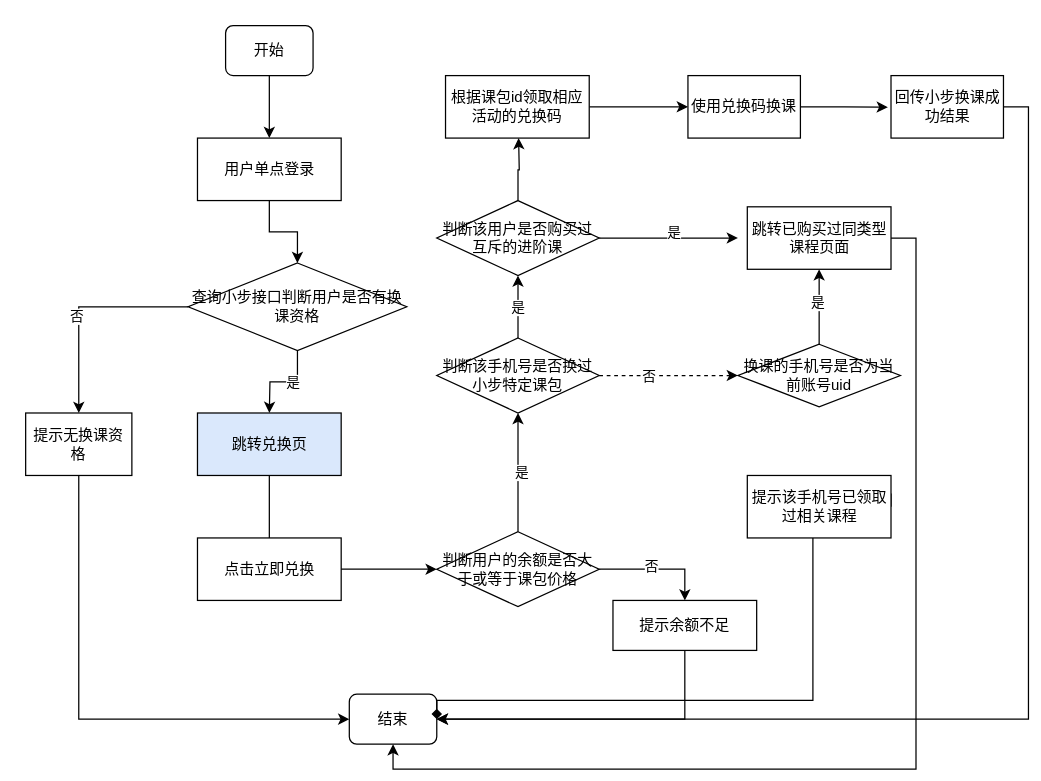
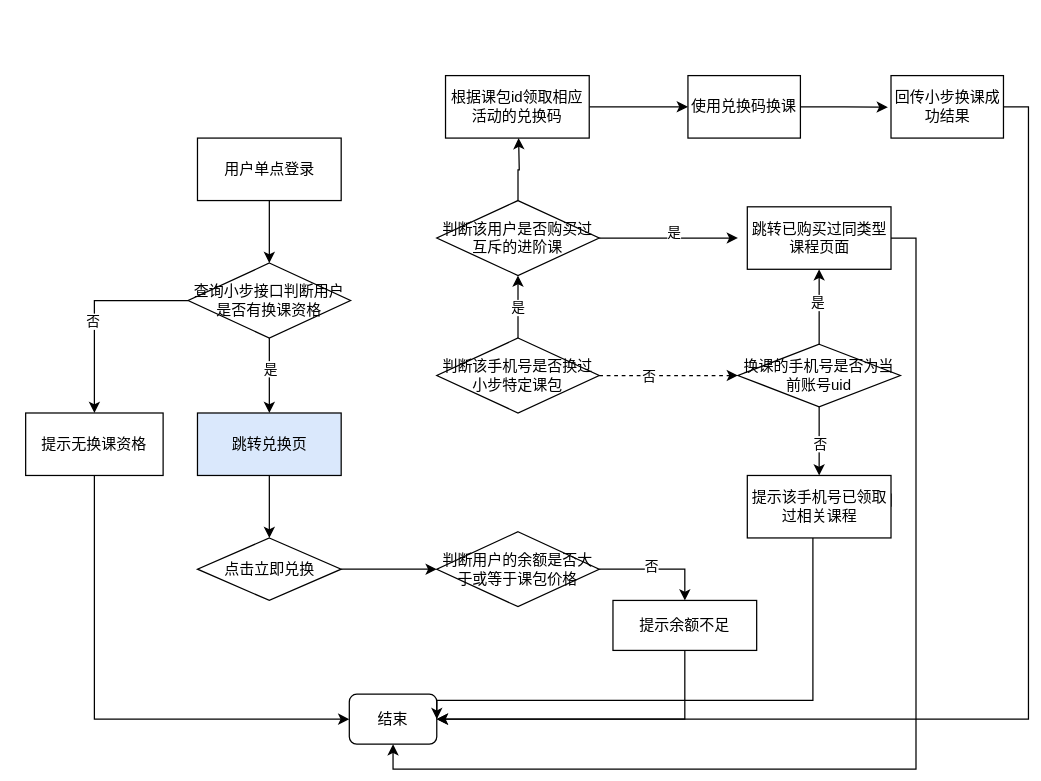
  <mxCell id="0" />
  <mxCell id="1" parent="0" />
- <mxCell id="2" value="开始" style="rounded=1;whiteSpace=wrap;html=1;" vertex="1" parent="1"><mxGeometry x="180" y="20" width="70" height="40" as="geometry" /></mxCell>
  <mxCell id="3" value="结束" style="rounded=1;whiteSpace=wrap;html=1;" vertex="1" parent="1"><mxGeometry x="279" y="555" width="70" height="40" as="geometry" /></mxCell>
  <mxCell id="4" style="edgeStyle=orthogonalEdgeStyle;rounded=0;orthogonalLoop=1;jettySize=auto;html=1;exitX=0.5;exitY=1;exitDx=0;exitDy=0;entryX=0.5;entryY=0;entryDx=0;entryDy=0;" edge="1" parent="1" source="5" target="10"><mxGeometry relative="1" as="geometry" /></mxCell>
  <mxCell id="5" value="用户单点登录" style="rounded=0;whiteSpace=wrap;html=1;" vertex="1" parent="1"><mxGeometry x="157.5" y="110" width="115" height="50" as="geometry" /></mxCell>
  <mxCell id="6" style="edgeStyle=orthogonalEdgeStyle;rounded=0;orthogonalLoop=1;jettySize=auto;html=1;exitX=0.5;exitY=1;exitDx=0;exitDy=0;" edge="1" parent="1" source="10"><mxGeometry relative="1" as="geometry"><mxPoint x="215" y="330" as="targetPoint" /></mxGeometry></mxCell>
  <mxCell id="7" value="是" style="edgeLabel;html=1;align=center;verticalAlign=middle;resizable=0;points=[];" vertex="1" connectable="0" parent="6"><mxGeometry x="-0.207" relative="1" as="geometry"><mxPoint as="offset" /></mxGeometry></mxCell>
  <mxCell id="8" style="edgeStyle=orthogonalEdgeStyle;rounded=0;orthogonalLoop=1;jettySize=auto;html=1;exitX=0;exitY=0.5;exitDx=0;exitDy=0;" edge="1" parent="1" source="10" target="12"><mxGeometry relative="1" as="geometry" /></mxCell>
  <mxCell id="9" value="否" style="edgeLabel;html=1;align=center;verticalAlign=middle;resizable=0;points=[];" vertex="1" connectable="0" parent="8"><mxGeometry x="0.086" y="-2" relative="1" as="geometry"><mxPoint y="1" as="offset" /></mxGeometry></mxCell>
- <mxCell id="10" value="查询小步接口判断用户是否有换课资格" style="rhombus;whiteSpace=wrap;html=1;" vertex="1" parent="1"><mxGeometry x="150" y="210" width="175" height="70" as="geometry" /></mxCell>
+ <mxCell id="10" value="查询小步接口判断用户是否有换课资格" style="rhombus;whiteSpace=wrap;html=1;" vertex="1" parent="1"><mxGeometry x="150" y="210" width="130" height="60" as="geometry" /></mxCell>
  <mxCell id="11" style="edgeStyle=orthogonalEdgeStyle;rounded=0;orthogonalLoop=1;jettySize=auto;html=1;exitX=0.5;exitY=1;exitDx=0;exitDy=0;entryX=0;entryY=0.5;entryDx=0;entryDy=0;" edge="1" parent="1" source="12" target="3"><mxGeometry relative="1" as="geometry" /></mxCell>
- <mxCell id="12" value="提示无换课资格" style="rounded=0;whiteSpace=wrap;html=1;" vertex="1" parent="1"><mxGeometry x="20" y="330" width="85" height="50" as="geometry" /></mxCell>
- <mxCell id="13" style="edgeStyle=orthogonalEdgeStyle;rounded=0;orthogonalLoop=1;jettySize=auto;html=1;exitX=0.5;exitY=1;exitDx=0;exitDy=0;entryX=0.5;entryY=0;entryDx=0;entryDy=0;" edge="1" parent="1" source="2" target="5"><mxGeometry relative="1" as="geometry" /></mxCell>
- <mxCell id="14" style="edgeStyle=orthogonalEdgeStyle;rounded=0;orthogonalLoop=1;jettySize=auto;html=1;exitX=0.5;exitY=1;exitDx=0;exitDy=0;entryX=0.5;entryY=0;entryDx=0;entryDy=0;endArrow=none;" edge="1" parent="1" source="15" target="16"><mxGeometry relative="1" as="geometry" /></mxCell>
+ <mxCell id="12" value="提示无换课资格" style="rounded=0;whiteSpace=wrap;html=1;" vertex="1" parent="1"><mxGeometry x="20" y="330" width="110" height="50" as="geometry" /></mxCell>
+ <mxCell id="14" style="edgeStyle=orthogonalEdgeStyle;rounded=0;orthogonalLoop=1;jettySize=auto;html=1;exitX=0.5;exitY=1;exitDx=0;exitDy=0;entryX=0.5;entryY=0;entryDx=0;entryDy=0;" edge="1" parent="1" source="15" target="16"><mxGeometry relative="1" as="geometry" /></mxCell>
  <mxCell id="15" value="跳转兑换页" style="rounded=0;whiteSpace=wrap;html=1;fillColor=#dae8fc;" vertex="1" parent="1"><mxGeometry x="157.5" y="330" width="115" height="50" as="geometry" /></mxCell>
- <mxCell id="16" value="点击立即兑换" style="rounded=0;whiteSpace=wrap;html=1;" vertex="1" parent="1"><mxGeometry x="157.5" y="430" width="115" height="50" as="geometry" /></mxCell>
+ <mxCell id="16" value="点击立即兑换" style="rhombus;whiteSpace=wrap;html=1;" vertex="1" parent="1"><mxGeometry x="157.5" y="430" width="115" height="50" as="geometry" /></mxCell>
  <mxCell id="17" style="edgeStyle=orthogonalEdgeStyle;rounded=0;orthogonalLoop=1;jettySize=auto;html=1;exitX=1;exitY=0.5;exitDx=0;exitDy=0;entryX=0.5;entryY=0;entryDx=0;entryDy=0;" edge="1" parent="1" source="21" target="24"><mxGeometry relative="1" as="geometry" /></mxCell>
  <mxCell id="18" value="否" style="edgeLabel;html=1;align=center;verticalAlign=middle;resizable=0;points=[];" vertex="1" connectable="0" parent="17"><mxGeometry x="-0.123" y="3" relative="1" as="geometry"><mxPoint as="offset" /></mxGeometry></mxCell>
- <mxCell id="19" style="edgeStyle=orthogonalEdgeStyle;rounded=0;orthogonalLoop=1;jettySize=auto;html=1;exitX=0.5;exitY=0;exitDx=0;exitDy=0;entryX=0.5;entryY=1;entryDx=0;entryDy=0;" edge="1" parent="1" source="21" target="29"><mxGeometry relative="1" as="geometry" /></mxCell>
- <mxCell id="20" value="是" style="edgeLabel;html=1;align=center;verticalAlign=middle;resizable=0;points=[];" vertex="1" connectable="0" parent="19"><mxGeometry x="0.011" y="-2" relative="1" as="geometry"><mxPoint as="offset" /></mxGeometry></mxCell>
  <mxCell id="21" value="判断用户的余额是否大于或等于课包价格" style="rhombus;whiteSpace=wrap;html=1;" vertex="1" parent="1"><mxGeometry x="349" y="425" width="130" height="60" as="geometry" /></mxCell>
  <mxCell id="22" style="edgeStyle=orthogonalEdgeStyle;rounded=0;orthogonalLoop=1;jettySize=auto;html=1;exitX=1;exitY=0.5;exitDx=0;exitDy=0;entryX=0;entryY=0.5;entryDx=0;entryDy=0;" edge="1" parent="1" source="16" target="21"><mxGeometry relative="1" as="geometry" /></mxCell>
  <mxCell id="23" style="edgeStyle=orthogonalEdgeStyle;rounded=0;orthogonalLoop=1;jettySize=auto;html=1;exitX=0.5;exitY=1;exitDx=0;exitDy=0;entryX=1;entryY=0.5;entryDx=0;entryDy=0;" edge="1" parent="1" source="24" target="3"><mxGeometry relative="1" as="geometry" /></mxCell>
  <mxCell id="24" value="提示余额不足" style="rounded=0;whiteSpace=wrap;html=1;" vertex="1" parent="1"><mxGeometry x="490" y="480" width="115" height="40" as="geometry" /></mxCell>
  <mxCell id="25" style="edgeStyle=orthogonalEdgeStyle;rounded=0;orthogonalLoop=1;jettySize=auto;html=1;exitX=1;exitY=0.5;exitDx=0;exitDy=0;entryX=0;entryY=0.5;entryDx=0;entryDy=0;dashed=1;" edge="1" parent="1" source="29" target="34"><mxGeometry relative="1" as="geometry" /></mxCell>
  <mxCell id="26" value="否" style="edgeLabel;html=1;align=center;verticalAlign=middle;resizable=0;points=[];" vertex="1" connectable="0" parent="25"><mxGeometry x="-0.304" relative="1" as="geometry"><mxPoint as="offset" /></mxGeometry></mxCell>
  <mxCell id="27" style="edgeStyle=orthogonalEdgeStyle;rounded=0;orthogonalLoop=1;jettySize=auto;html=1;exitX=0.5;exitY=0;exitDx=0;exitDy=0;entryX=0.5;entryY=1;entryDx=0;entryDy=0;" edge="1" parent="1" source="29" target="40"><mxGeometry relative="1" as="geometry" /></mxCell>
  <mxCell id="28" value="是" style="edgeLabel;html=1;align=center;verticalAlign=middle;resizable=0;points=[];" vertex="1" connectable="0" parent="27"><mxGeometry x="-0.01" y="1" relative="1" as="geometry"><mxPoint as="offset" /></mxGeometry></mxCell>
  <mxCell id="29" value="判断该手机号是否换过小步特定课包" style="rhombus;whiteSpace=wrap;html=1;" vertex="1" parent="1"><mxGeometry x="349" y="270" width="130" height="60" as="geometry" /></mxCell>
+ <mxCell id="30" value="" style="edgeStyle=orthogonalEdgeStyle;rounded=0;orthogonalLoop=1;jettySize=auto;html=1;" edge="1" parent="1" source="34" target="36"><mxGeometry relative="1" as="geometry" /></mxCell>
+ <mxCell id="31" value="否" style="edgeLabel;html=1;align=center;verticalAlign=middle;resizable=0;points=[];" vertex="1" connectable="0" parent="30"><mxGeometry x="0.067" relative="1" as="geometry"><mxPoint as="offset" /></mxGeometry></mxCell>
  <mxCell id="32" style="edgeStyle=orthogonalEdgeStyle;rounded=0;orthogonalLoop=1;jettySize=auto;html=1;exitX=0.5;exitY=0;exitDx=0;exitDy=0;entryX=0.5;entryY=1;entryDx=0;entryDy=0;" edge="1" parent="1" source="34" target="42"><mxGeometry relative="1" as="geometry" /></mxCell>
  <mxCell id="33" value="是" style="edgeLabel;html=1;align=center;verticalAlign=middle;resizable=0;points=[];" vertex="1" connectable="0" parent="32"><mxGeometry x="0.117" y="2" relative="1" as="geometry"><mxPoint as="offset" /></mxGeometry></mxCell>
  <mxCell id="34" value="换课的手机号是否为当前账号uid" style="rhombus;whiteSpace=wrap;html=1;" vertex="1" parent="1"><mxGeometry x="590" y="275" width="130" height="50" as="geometry" /></mxCell>
- <mxCell id="35" style="edgeStyle=orthogonalEdgeStyle;rounded=0;orthogonalLoop=1;jettySize=auto;html=1;exitX=1;exitY=0.5;exitDx=0;exitDy=0;entryX=1;entryY=0.5;entryDx=0;entryDy=0;endArrow=diamond;" edge="1" parent="1" source="36" target="3"><mxGeometry relative="1" as="geometry"><Array as="points"><mxPoint x="650" y="395" /><mxPoint x="650" y="560" /></Array></mxGeometry></mxCell>
+ <mxCell id="35" style="edgeStyle=orthogonalEdgeStyle;rounded=0;orthogonalLoop=1;jettySize=auto;html=1;exitX=1;exitY=0.5;exitDx=0;exitDy=0;entryX=1;entryY=0.5;entryDx=0;entryDy=0;" edge="1" parent="1" source="36" target="3"><mxGeometry relative="1" as="geometry"><Array as="points"><mxPoint x="650" y="395" /><mxPoint x="650" y="560" /></Array></mxGeometry></mxCell>
  <mxCell id="36" value="提示该手机号已领取过相关课程" style="rounded=0;whiteSpace=wrap;html=1;" vertex="1" parent="1"><mxGeometry x="597.5" y="380" width="115" height="50" as="geometry" /></mxCell>
  <mxCell id="37" style="edgeStyle=orthogonalEdgeStyle;rounded=0;orthogonalLoop=1;jettySize=auto;html=1;exitX=1;exitY=0.5;exitDx=0;exitDy=0;" edge="1" parent="1" source="40"><mxGeometry relative="1" as="geometry"><mxPoint x="590" y="190" as="targetPoint" /></mxGeometry></mxCell>
  <mxCell id="38" value="是" style="edgeLabel;html=1;align=center;verticalAlign=middle;resizable=0;points=[];" vertex="1" connectable="0" parent="37"><mxGeometry x="0.084" y="5" relative="1" as="geometry"><mxPoint as="offset" /></mxGeometry></mxCell>
  <mxCell id="39" style="edgeStyle=orthogonalEdgeStyle;rounded=0;orthogonalLoop=1;jettySize=auto;html=1;exitX=0.5;exitY=0;exitDx=0;exitDy=0;" edge="1" parent="1" source="40"><mxGeometry relative="1" as="geometry"><mxPoint x="414.5" y="110" as="targetPoint" /></mxGeometry></mxCell>
  <mxCell id="40" value="判断该用户是否购买过互斥的进阶课" style="rhombus;whiteSpace=wrap;html=1;" vertex="1" parent="1"><mxGeometry x="349" y="160" width="130" height="60" as="geometry" /></mxCell>
  <mxCell id="41" style="edgeStyle=orthogonalEdgeStyle;rounded=0;orthogonalLoop=1;jettySize=auto;html=1;exitX=1;exitY=0.5;exitDx=0;exitDy=0;entryX=0.5;entryY=1;entryDx=0;entryDy=0;" edge="1" parent="1" source="42" target="3"><mxGeometry relative="1" as="geometry" /></mxCell>
  <mxCell id="42" value="跳转已购买过同类型课程页面" style="rounded=0;whiteSpace=wrap;html=1;" vertex="1" parent="1"><mxGeometry x="597.5" y="165" width="115" height="50" as="geometry" /></mxCell>
  <mxCell id="43" style="edgeStyle=orthogonalEdgeStyle;rounded=0;orthogonalLoop=1;jettySize=auto;html=1;exitX=1;exitY=0.5;exitDx=0;exitDy=0;entryX=0;entryY=0.5;entryDx=0;entryDy=0;" edge="1" parent="1" source="44" target="46"><mxGeometry relative="1" as="geometry"><mxPoint x="620" y="85" as="targetPoint" /></mxGeometry></mxCell>
  <mxCell id="44" value="根据课包id领取相应活动的兑换码" style="rounded=0;whiteSpace=wrap;html=1;" vertex="1" parent="1"><mxGeometry x="356" y="60" width="115" height="50" as="geometry" /></mxCell>
  <mxCell id="45" style="edgeStyle=orthogonalEdgeStyle;rounded=0;orthogonalLoop=1;jettySize=auto;html=1;exitX=1;exitY=0.5;exitDx=0;exitDy=0;" edge="1" parent="1" source="46"><mxGeometry relative="1" as="geometry"><mxPoint x="710" y="85.25" as="targetPoint" /></mxGeometry></mxCell>
  <mxCell id="46" value="使用兑换码换课" style="rounded=0;whiteSpace=wrap;html=1;" vertex="1" parent="1"><mxGeometry x="550" y="60" width="90" height="50" as="geometry" /></mxCell>
  <mxCell id="47" style="edgeStyle=orthogonalEdgeStyle;rounded=0;orthogonalLoop=1;jettySize=auto;html=1;exitX=1;exitY=0.5;exitDx=0;exitDy=0;entryX=1;entryY=0.5;entryDx=0;entryDy=0;" edge="1" parent="1" source="48" target="3"><mxGeometry relative="1" as="geometry" /></mxCell>
  <mxCell id="48" value="回传小步换课成功结果" style="rounded=0;whiteSpace=wrap;html=1;" vertex="1" parent="1"><mxGeometry x="712.5" y="60" width="90" height="50" as="geometry" /></mxCell>
